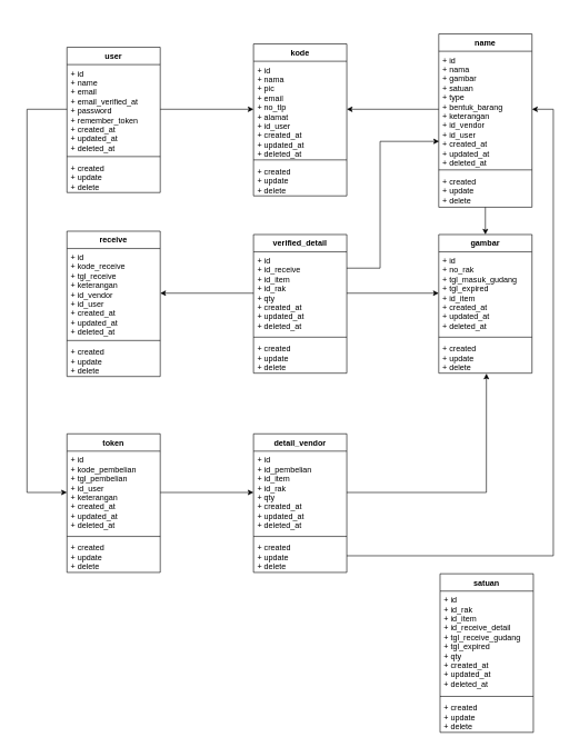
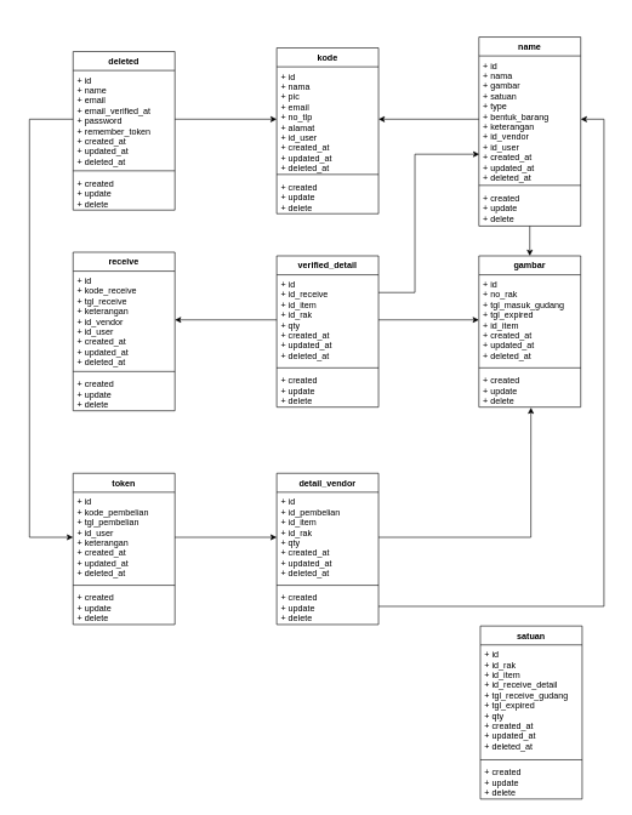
  <mxCell id="0" />
  <mxCell id="1" parent="0" />
  <mxCell id="2" value="" style="edgeStyle=orthogonalEdgeStyle;rounded=0;orthogonalLoop=1;jettySize=auto;html=1;exitX=1;exitY=0.5;exitDx=0;exitDy=0;entryX=0;entryY=0.5;entryDx=0;entryDy=0;" parent="1" source="5" target="13" edge="1"><mxGeometry relative="1" as="geometry" /></mxCell>
  <mxCell id="3" value="" style="edgeStyle=orthogonalEdgeStyle;rounded=0;orthogonalLoop=1;jettySize=auto;html=1;exitX=0;exitY=0.5;exitDx=0;exitDy=0;entryX=0;entryY=0.5;entryDx=0;entryDy=0;" parent="1" source="5" target="22" edge="1"><mxGeometry relative="1" as="geometry"><Array as="points"><mxPoint x="40" y="163" /><mxPoint x="40" y="738" /></Array></mxGeometry></mxCell>
- <mxCell id="4" value="user" style="swimlane;fontStyle=1;align=center;verticalAlign=top;childLayout=stackLayout;horizontal=1;startSize=26;horizontalStack=0;resizeParent=1;resizeParentMax=0;resizeLast=0;collapsible=1;marginBottom=0;" parent="1" vertex="1"><mxGeometry x="100" y="70" width="140" height="218" as="geometry"><mxRectangle x="100" y="80" width="60" height="26" as="alternateBounds" /></mxGeometry></mxCell>
+ <mxCell id="4" value="deleted" style="swimlane;fontStyle=1;align=center;verticalAlign=top;childLayout=stackLayout;horizontal=1;startSize=26;horizontalStack=0;resizeParent=1;resizeParentMax=0;resizeLast=0;collapsible=1;marginBottom=0;" parent="1" vertex="1"><mxGeometry x="100" y="70" width="140" height="218" as="geometry"><mxRectangle x="100" y="80" width="60" height="26" as="alternateBounds" /></mxGeometry></mxCell>
  <mxCell id="5" value="+ id&#10;+ name&#10;+ email&#10;+ email_verified_at&#10;+ password&#10;+ remember_token&#10;+ created_at&#10;+ updated_at&#10;+ deleted_at" style="text;strokeColor=none;fillColor=none;align=left;verticalAlign=top;spacingLeft=4;spacingRight=4;overflow=hidden;rotatable=0;points=[[0,0.5],[1,0.5]];portConstraint=eastwest;" parent="4" vertex="1"><mxGeometry y="26" width="140" height="134" as="geometry" /></mxCell>
  <mxCell id="6" value="" style="line;strokeWidth=1;fillColor=none;align=left;verticalAlign=middle;spacingTop=-1;spacingLeft=3;spacingRight=3;rotatable=0;labelPosition=right;points=[];portConstraint=eastwest;" parent="4" vertex="1"><mxGeometry y="160" width="140" height="8" as="geometry" /></mxCell>
  <mxCell id="7" value="+ created&#10;+ update&#10;+ delete" style="text;strokeColor=none;fillColor=none;align=left;verticalAlign=top;spacingLeft=4;spacingRight=4;overflow=hidden;rotatable=0;points=[[0,0.5],[1,0.5]];portConstraint=eastwest;" parent="4" vertex="1"><mxGeometry y="168" width="140" height="50" as="geometry" /></mxCell>
  <mxCell id="8" value="&amp;nbsp;" style="text;html=1;align=center;verticalAlign=middle;resizable=0;points=[];autosize=1;strokeColor=none;fillColor=none;" parent="1" vertex="1"><mxGeometry x="827" y="900" width="20" height="20" as="geometry" /></mxCell>
  <mxCell id="9" value="&amp;nbsp;" style="text;html=1;align=center;verticalAlign=middle;resizable=0;points=[];autosize=1;strokeColor=none;fillColor=none;" parent="1" vertex="1"><mxGeometry y="900" width="20" height="20" as="geometry" x="20" /></mxCell>
  <mxCell id="10" value="&amp;nbsp;" style="text;html=1;align=center;verticalAlign=middle;resizable=0;points=[];autosize=1;strokeColor=none;fillColor=none;" parent="1" vertex="1"><mxGeometry x="200" width="20" height="20" as="geometry" y="20" /></mxCell>
  <mxCell id="11" value="" style="rounded=0;orthogonalLoop=1;jettySize=auto;html=1;entryX=0;entryY=0.5;entryDx=0;entryDy=0;exitX=1;exitY=0.5;exitDx=0;exitDy=0;startArrow=classic;startFill=1;endArrow=none;endFill=0;" parent="1" source="13" target="17" edge="1"><mxGeometry relative="1" as="geometry"><mxPoint x="520" y="146" as="sourcePoint" /><mxPoint x="657.94" y="299.059" as="targetPoint" /></mxGeometry></mxCell>
  <mxCell id="12" value="kode" style="swimlane;fontStyle=1;align=center;verticalAlign=top;childLayout=stackLayout;horizontal=1;startSize=26;horizontalStack=0;resizeParent=1;resizeParentMax=0;resizeLast=0;collapsible=1;marginBottom=0;" parent="1" vertex="1"><mxGeometry x="380" y="65" width="140" height="228" as="geometry"><mxRectangle x="100" y="80" width="60" height="26" as="alternateBounds" /></mxGeometry></mxCell>
  <mxCell id="13" value="+ id&#10;+ nama&#10;+ pic&#10;+ email&#10;+ no_tlp&#10;+ alamat&#10;+ id_user&#10;+ created_at&#10;+ updated_at&#10;+ deleted_at" style="text;strokeColor=none;fillColor=none;align=left;verticalAlign=top;spacingLeft=4;spacingRight=4;overflow=hidden;rotatable=0;points=[[0,0.5],[1,0.5]];portConstraint=eastwest;" parent="12" vertex="1"><mxGeometry y="26" width="140" height="144" as="geometry" /></mxCell>
  <mxCell id="14" value="" style="line;strokeWidth=1;fillColor=none;align=left;verticalAlign=middle;spacingTop=-1;spacingLeft=3;spacingRight=3;rotatable=0;labelPosition=right;points=[];portConstraint=eastwest;" parent="12" vertex="1"><mxGeometry y="170" width="140" height="8" as="geometry" /></mxCell>
  <mxCell id="15" value="+ created&#10;+ update&#10;+ delete" style="text;strokeColor=none;fillColor=none;align=left;verticalAlign=top;spacingLeft=4;spacingRight=4;overflow=hidden;rotatable=0;points=[[0,0.5],[1,0.5]];portConstraint=eastwest;" parent="12" vertex="1"><mxGeometry y="178" width="140" height="50" as="geometry" /></mxCell>
  <mxCell id="16" value="name" style="swimlane;fontStyle=1;align=center;verticalAlign=top;childLayout=stackLayout;horizontal=1;startSize=26;horizontalStack=0;resizeParent=1;resizeParentMax=0;resizeLast=0;collapsible=1;marginBottom=0;" parent="1" vertex="1"><mxGeometry x="658" y="50" width="140" height="260" as="geometry"><mxRectangle x="100" y="80" width="60" height="26" as="alternateBounds" /></mxGeometry></mxCell>
  <mxCell id="17" value="+ id&#10;+ nama&#10;+ gambar&#10;+ satuan&#10;+ type&#10;+ bentuk_barang&#10;+ keterangan&#10;+ id_vendor&#10;+ id_user&#10;+ created_at&#10;+ updated_at&#10;+ deleted_at" style="text;strokeColor=none;fillColor=none;align=left;verticalAlign=top;spacingLeft=4;spacingRight=4;overflow=hidden;rotatable=0;points=[[0,0.5],[1,0.5]];portConstraint=eastwest;" parent="16" vertex="1"><mxGeometry y="26" width="140" height="174" as="geometry" /></mxCell>
  <mxCell id="18" value="" style="line;strokeWidth=1;fillColor=none;align=left;verticalAlign=middle;spacingTop=-1;spacingLeft=3;spacingRight=3;rotatable=0;labelPosition=right;points=[];portConstraint=eastwest;" parent="16" vertex="1"><mxGeometry y="200" width="140" height="8" as="geometry" /></mxCell>
  <mxCell id="19" value="+ created&#10;+ update&#10;+ delete" style="text;strokeColor=none;fillColor=none;align=left;verticalAlign=top;spacingLeft=4;spacingRight=4;overflow=hidden;rotatable=0;points=[[0,0.5],[1,0.5]];portConstraint=eastwest;" parent="16" vertex="1"><mxGeometry y="208" width="140" height="52" as="geometry" /></mxCell>
  <mxCell id="20" value="" style="edgeStyle=orthogonalEdgeStyle;rounded=0;orthogonalLoop=1;jettySize=auto;html=1;exitX=1;exitY=0.5;exitDx=0;exitDy=0;" parent="1" source="22" target="34" edge="1"><mxGeometry relative="1" as="geometry" /></mxCell>
  <mxCell id="21" value="token" style="swimlane;fontStyle=1;align=center;verticalAlign=top;childLayout=stackLayout;horizontal=1;startSize=26;horizontalStack=0;resizeParent=1;resizeParentMax=0;resizeLast=0;collapsible=1;marginBottom=0;" parent="1" vertex="1"><mxGeometry x="100" y="650" width="140" height="208" as="geometry"><mxRectangle x="100" y="80" width="60" height="26" as="alternateBounds" /></mxGeometry></mxCell>
  <mxCell id="22" value="+ id&#10;+ kode_pembelian&#10;+ tgl_pembelian&#10;+ id_user&#10;+ keterangan&#10;+ created_at&#10;+ updated_at&#10;+ deleted_at" style="text;strokeColor=none;fillColor=none;align=left;verticalAlign=top;spacingLeft=4;spacingRight=4;overflow=hidden;rotatable=0;points=[[0,0.5],[1,0.5]];portConstraint=eastwest;" parent="21" vertex="1"><mxGeometry y="26" width="140" height="124" as="geometry" /></mxCell>
  <mxCell id="23" value="" style="line;strokeWidth=1;fillColor=none;align=left;verticalAlign=middle;spacingTop=-1;spacingLeft=3;spacingRight=3;rotatable=0;labelPosition=right;points=[];portConstraint=eastwest;" parent="21" vertex="1"><mxGeometry y="150" width="140" height="8" as="geometry" /></mxCell>
  <mxCell id="24" value="+ created&#10;+ update&#10;+ delete" style="text;strokeColor=none;fillColor=none;align=left;verticalAlign=top;spacingLeft=4;spacingRight=4;overflow=hidden;rotatable=0;points=[[0,0.5],[1,0.5]];portConstraint=eastwest;" parent="21" vertex="1"><mxGeometry y="158" width="140" height="50" as="geometry" /></mxCell>
  <mxCell id="25" value="receive" style="swimlane;fontStyle=1;align=center;verticalAlign=top;childLayout=stackLayout;horizontal=1;startSize=26;horizontalStack=0;resizeParent=1;resizeParentMax=0;resizeLast=0;collapsible=1;marginBottom=0;" parent="1" vertex="1"><mxGeometry x="100" y="346" width="140" height="218" as="geometry"><mxRectangle x="100" y="80" width="60" height="26" as="alternateBounds" /></mxGeometry></mxCell>
  <mxCell id="26" value="+ id&#10;+ kode_receive&#10;+ tgl_receive&#10;+ keterangan&#10;+ id_vendor&#10;+ id_user&#10;+ created_at&#10;+ updated_at&#10;+ deleted_at" style="text;strokeColor=none;fillColor=none;align=left;verticalAlign=top;spacingLeft=4;spacingRight=4;overflow=hidden;rotatable=0;points=[[0,0.5],[1,0.5]];portConstraint=eastwest;" parent="25" vertex="1"><mxGeometry y="26" width="140" height="134" as="geometry" /></mxCell>
  <mxCell id="27" value="" style="line;strokeWidth=1;fillColor=none;align=left;verticalAlign=middle;spacingTop=-1;spacingLeft=3;spacingRight=3;rotatable=0;labelPosition=right;points=[];portConstraint=eastwest;" parent="25" vertex="1"><mxGeometry y="160" width="140" height="8" as="geometry" /></mxCell>
  <mxCell id="28" value="+ created&#10;+ update&#10;+ delete" style="text;strokeColor=none;fillColor=none;align=left;verticalAlign=top;spacingLeft=4;spacingRight=4;overflow=hidden;rotatable=0;points=[[0,0.5],[1,0.5]];portConstraint=eastwest;" parent="25" vertex="1"><mxGeometry y="168" width="140" height="50" as="geometry" /></mxCell>
  <mxCell id="29" value="verified_detail" style="swimlane;fontStyle=1;align=center;verticalAlign=top;childLayout=stackLayout;horizontal=1;startSize=26;horizontalStack=0;resizeParent=1;resizeParentMax=0;resizeLast=0;collapsible=1;marginBottom=0;" parent="1" vertex="1"><mxGeometry x="380" y="351" width="140" height="208" as="geometry"><mxRectangle x="100" y="80" width="60" height="26" as="alternateBounds" /></mxGeometry></mxCell>
  <mxCell id="30" value="+ id&#10;+ id_receive&#10;+ id_item&#10;+ id_rak&#10;+ qty&#10;+ created_at&#10;+ updated_at&#10;+ deleted_at" style="text;strokeColor=none;fillColor=none;align=left;verticalAlign=top;spacingLeft=4;spacingRight=4;overflow=hidden;rotatable=0;points=[[0,0.5],[1,0.5]];portConstraint=eastwest;" parent="29" vertex="1"><mxGeometry y="26" width="140" height="124" as="geometry" /></mxCell>
  <mxCell id="31" value="" style="line;strokeWidth=1;fillColor=none;align=left;verticalAlign=middle;spacingTop=-1;spacingLeft=3;spacingRight=3;rotatable=0;labelPosition=right;points=[];portConstraint=eastwest;" parent="29" vertex="1"><mxGeometry y="150" width="140" height="8" as="geometry" /></mxCell>
  <mxCell id="32" value="+ created&#10;+ update&#10;+ delete" style="text;strokeColor=none;fillColor=none;align=left;verticalAlign=top;spacingLeft=4;spacingRight=4;overflow=hidden;rotatable=0;points=[[0,0.5],[1,0.5]];portConstraint=eastwest;" parent="29" vertex="1"><mxGeometry y="158" width="140" height="50" as="geometry" /></mxCell>
  <mxCell id="33" value="detail_vendor" style="swimlane;fontStyle=1;align=center;verticalAlign=top;childLayout=stackLayout;horizontal=1;startSize=26;horizontalStack=0;resizeParent=1;resizeParentMax=0;resizeLast=0;collapsible=1;marginBottom=0;" parent="1" vertex="1"><mxGeometry x="380" y="650" width="140" height="208" as="geometry"><mxRectangle x="100" y="80" width="60" height="26" as="alternateBounds" /></mxGeometry></mxCell>
  <mxCell id="34" value="+ id&#10;+ id_pembelian&#10;+ id_item&#10;+ id_rak&#10;+ qty&#10;+ created_at&#10;+ updated_at&#10;+ deleted_at" style="text;strokeColor=none;fillColor=none;align=left;verticalAlign=top;spacingLeft=4;spacingRight=4;overflow=hidden;rotatable=0;points=[[0,0.5],[1,0.5]];portConstraint=eastwest;" parent="33" vertex="1"><mxGeometry y="26" width="140" height="124" as="geometry" /></mxCell>
  <mxCell id="35" value="" style="line;strokeWidth=1;fillColor=none;align=left;verticalAlign=middle;spacingTop=-1;spacingLeft=3;spacingRight=3;rotatable=0;labelPosition=right;points=[];portConstraint=eastwest;" parent="33" vertex="1"><mxGeometry y="150" width="140" height="8" as="geometry" /></mxCell>
  <mxCell id="36" value="+ created&#10;+ update&#10;+ delete" style="text;strokeColor=none;fillColor=none;align=left;verticalAlign=top;spacingLeft=4;spacingRight=4;overflow=hidden;rotatable=0;points=[[0,0.5],[1,0.5]];portConstraint=eastwest;" parent="33" vertex="1"><mxGeometry y="158" width="140" height="50" as="geometry" /></mxCell>
  <mxCell id="37" value="gambar" style="swimlane;fontStyle=1;align=center;verticalAlign=top;childLayout=stackLayout;horizontal=1;startSize=26;horizontalStack=0;resizeParent=1;resizeParentMax=0;resizeLast=0;collapsible=1;marginBottom=0;" parent="1" vertex="1"><mxGeometry x="658" y="351" width="140" height="208" as="geometry"><mxRectangle x="100" y="80" width="60" height="26" as="alternateBounds" /></mxGeometry></mxCell>
  <mxCell id="38" value="+ id&#10;+ no_rak&#10;+ tgl_masuk_gudang&#10;+ tgl_expired&#10;+ id_item&#10;+ created_at&#10;+ updated_at&#10;+ deleted_at" style="text;strokeColor=none;fillColor=none;align=left;verticalAlign=top;spacingLeft=4;spacingRight=4;overflow=hidden;rotatable=0;points=[[0,0.5],[1,0.5]];portConstraint=eastwest;" parent="37" vertex="1"><mxGeometry y="26" width="140" height="124" as="geometry" /></mxCell>
  <mxCell id="39" value="" style="line;strokeWidth=1;fillColor=none;align=left;verticalAlign=middle;spacingTop=-1;spacingLeft=3;spacingRight=3;rotatable=0;labelPosition=right;points=[];portConstraint=eastwest;" parent="37" vertex="1"><mxGeometry y="150" width="140" height="8" as="geometry" /></mxCell>
  <mxCell id="40" value="+ created&#10;+ update&#10;+ delete" style="text;strokeColor=none;fillColor=none;align=left;verticalAlign=top;spacingLeft=4;spacingRight=4;overflow=hidden;rotatable=0;points=[[0,0.5],[1,0.5]];portConstraint=eastwest;" parent="37" vertex="1"><mxGeometry y="158" width="140" height="50" as="geometry" /></mxCell>
  <mxCell id="41" value="" style="edgeStyle=orthogonalEdgeStyle;rounded=0;orthogonalLoop=1;jettySize=auto;html=1;entryX=0.5;entryY=0;entryDx=0;entryDy=0;" parent="1" source="19" target="37" edge="1"><mxGeometry relative="1" as="geometry"><mxPoint x="728" y="310" as="sourcePoint" /><Array as="points"><mxPoint x="728" y="300" /><mxPoint x="728" y="300" /></Array></mxGeometry></mxCell>
  <mxCell id="42" value="" style="edgeStyle=elbowEdgeStyle;rounded=0;orthogonalLoop=1;jettySize=auto;html=1;exitX=1;exitY=0.5;exitDx=0;exitDy=0;entryX=1;entryY=0.5;entryDx=0;entryDy=0;startArrow=classic;startFill=1;endArrow=none;endFill=0;" parent="1" source="17" target="36" edge="1"><mxGeometry relative="1" as="geometry"><mxPoint x="798" y="83" as="sourcePoint" /><mxPoint x="720" y="650" as="targetPoint" /><Array as="points"><mxPoint x="830" y="490" /></Array></mxGeometry></mxCell>
  <mxCell id="43" value="" style="edgeStyle=orthogonalEdgeStyle;rounded=0;orthogonalLoop=1;jettySize=auto;html=1;startArrow=classic;startFill=1;endArrow=none;endFill=0;" parent="1" source="26" target="30" edge="1"><mxGeometry relative="1" as="geometry"><mxPoint x="310" y="480" as="sourcePoint" /></mxGeometry></mxCell>
  <mxCell id="44" value="" style="rounded=0;orthogonalLoop=1;jettySize=auto;html=1;entryX=0;entryY=0.5;entryDx=0;entryDy=0;exitX=1;exitY=0.5;exitDx=0;exitDy=0;" parent="1" source="30" target="38" edge="1"><mxGeometry relative="1" as="geometry" /></mxCell>
  <mxCell id="45" value="" style="rounded=0;orthogonalLoop=1;jettySize=auto;html=1;exitX=0.511;exitY=1.012;exitDx=0;exitDy=0;entryX=1;entryY=0.5;entryDx=0;entryDy=0;exitPerimeter=0;edgeStyle=orthogonalEdgeStyle;startArrow=classic;startFill=1;endArrow=none;endFill=0;" parent="1" source="40" target="34" edge="1"><mxGeometry relative="1" as="geometry"><mxPoint x="668" y="324" as="sourcePoint" /><mxPoint x="520" y="616" as="targetPoint" /></mxGeometry></mxCell>
  <mxCell id="46" value="" style="rounded=0;orthogonalLoop=1;jettySize=auto;html=1;entryX=1;entryY=0.197;entryDx=0;entryDy=0;exitX=0.004;exitY=0.777;exitDx=0;exitDy=0;edgeStyle=orthogonalEdgeStyle;elbow=vertical;exitPerimeter=0;entryPerimeter=0;startArrow=classic;startFill=1;endArrow=none;endFill=0;" parent="1" source="17" target="30" edge="1"><mxGeometry relative="1" as="geometry"><mxPoint x="668" y="279" as="sourcePoint" /><mxPoint x="460" y="670" as="targetPoint" /><Array as="points"><mxPoint x="570" y="211" /><mxPoint x="570" y="401" /></Array></mxGeometry></mxCell>
  <mxCell id="47" value="satuan" style="swimlane;fontStyle=1;align=center;verticalAlign=top;childLayout=stackLayout;horizontal=1;startSize=26;horizontalStack=0;resizeParent=1;resizeParentMax=0;resizeLast=0;collapsible=1;marginBottom=0;" vertex="1" parent="1"><mxGeometry x="660" y="860" width="140" height="238" as="geometry"><mxRectangle x="100" y="80" width="60" height="26" as="alternateBounds" /></mxGeometry></mxCell>
  <mxCell id="48" value="+ id&#10;+ id_rak&#10;+ id_item&#10;+ id_receive_detail&#10;+ tgl_receive_gudang&#10;+ tgl_expired&#10;+ qty&#10;+ created_at&#10;+ updated_at&#10;+ deleted_at" style="text;strokeColor=none;fillColor=none;align=left;verticalAlign=top;spacingLeft=4;spacingRight=4;overflow=hidden;rotatable=0;points=[[0,0.5],[1,0.5]];portConstraint=eastwest;" vertex="1" parent="47"><mxGeometry y="26" width="140" height="154" as="geometry" /></mxCell>
  <mxCell id="49" value="" style="line;strokeWidth=1;fillColor=none;align=left;verticalAlign=middle;spacingTop=-1;spacingLeft=3;spacingRight=3;rotatable=0;labelPosition=right;points=[];portConstraint=eastwest;" vertex="1" parent="47"><mxGeometry y="180" width="140" height="8" as="geometry" /></mxCell>
  <mxCell id="50" value="+ created&#10;+ update&#10;+ delete" style="text;strokeColor=none;fillColor=none;align=left;verticalAlign=top;spacingLeft=4;spacingRight=4;overflow=hidden;rotatable=0;points=[[0,0.5],[1,0.5]];portConstraint=eastwest;" vertex="1" parent="47"><mxGeometry y="188" width="140" height="50" as="geometry" /></mxCell>
